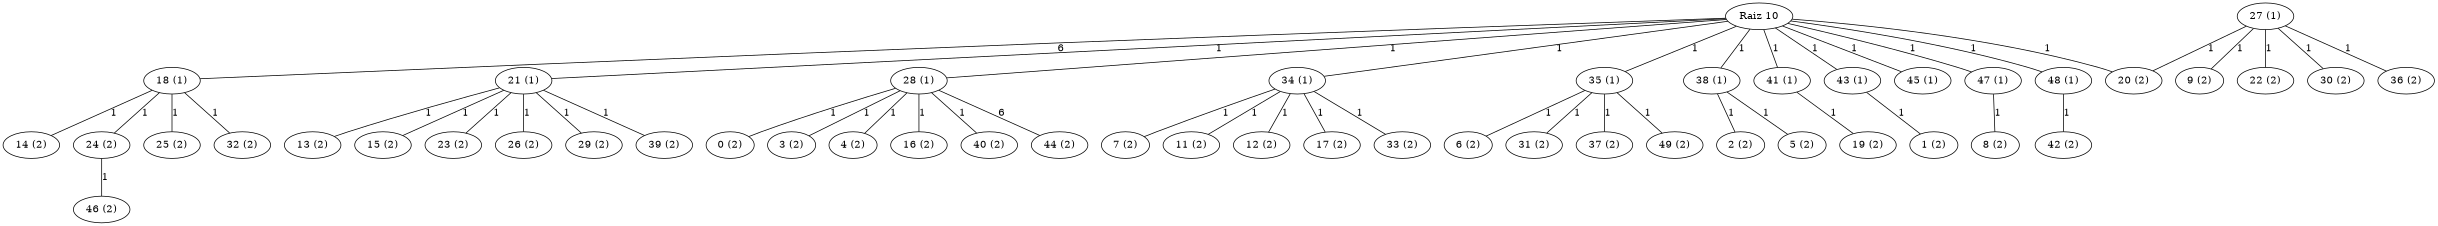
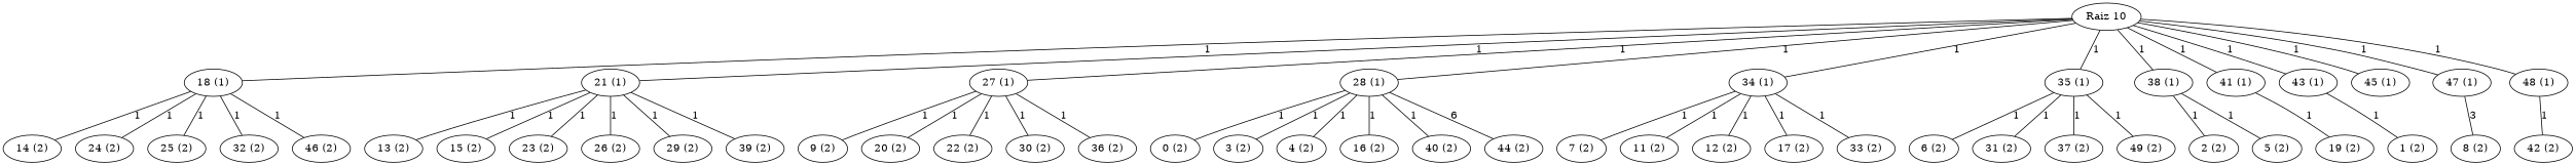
  graph {
    n1 [label="Raiz 10"]
    n2 [label="18 (1)"]
    n3 [label="21 (1)"]
    n4 [label="27 (1)"]
    n5 [label="28 (1)"]
    n6 [label="34 (1)"]
    n7 [label="35 (1)"]
    n8 [label="38 (1)"]
    n9 [label="41 (1)"]
    n10 [label="43 (1)"]
    n11 [label="45 (1)"]
    n12 [label="47 (1)"]
    n13 [label="48 (1)"]
    n14 [label="14 (2)"]
    n15 [label="24 (2)"]
    n16 [label="25 (2)"]
    n17 [label="32 (2)"]
    n18 [label="46 (2)"]
    n19 [label="13 (2)"]
    n20 [label="15 (2)"]
    n21 [label="23 (2)"]
    n22 [label="26 (2)"]
    n23 [label="29 (2)"]
    n24 [label="39 (2)"]
    n25 [label="9 (2)"]
    n26 [label="20 (2)"]
    n27 [label="22 (2)"]
    n28 [label="30 (2)"]
    n29 [label="36 (2)"]
    n30 [label="0 (2)"]
    n31 [label="3 (2)"]
    n32 [label="4 (2)"]
    n33 [label="16 (2)"]
    n34 [label="40 (2)"]
    n35 [label="44 (2)"]
    n36 [label="7 (2)"]
    n37 [label="11 (2)"]
    n38 [label="12 (2)"]
    n39 [label="17 (2)"]
    n40 [label="33 (2)"]
    n41 [label="6 (2)"]
    n42 [label="31 (2)"]
    n43 [label="37 (2)"]
    n44 [label="49 (2)"]
    n45 [label="2 (2)"]
    n46 [label="5 (2)"]
    n47 [label="19 (2)"]
    n48 [label="1 (2)"]
    n49 [label="8 (2)"]
    n50 [label="42 (2)"]
-   n1 -- n2 [label=6]
+   n1 -- n2 [label=1]
    n1 -- n3 [label=1]
-   n1 -- n26 [label=1]
+   n1 -- n4 [label=1]
    n1 -- n5 [label=1]
    n1 -- n6 [label=1]
    n1 -- n7 [label=1]
    n1 -- n8 [label=1]
    n1 -- n9 [label=1]
    n1 -- n10 [label=1]
    n1 -- n11 [label=1]
    n1 -- n12 [label=1]
    n1 -- n13 [label=1]
    n2 -- n14 [label=1]
    n2 -- n15 [label=1]
    n2 -- n16 [label=1]
    n2 -- n17 [label=1]
-   n15 -- n18 [label=1]
+   n2 -- n18 [label=1]
    n3 -- n19 [label=1]
    n3 -- n20 [label=1]
    n3 -- n21 [label=1]
    n3 -- n22 [label=1]
    n3 -- n23 [label=1]
    n3 -- n24 [label=1]
    n4 -- n25 [label=1]
    n4 -- n26 [label=1]
    n4 -- n27 [label=1]
    n4 -- n28 [label=1]
    n4 -- n29 [label=1]
    n5 -- n30 [label=1]
    n5 -- n31 [label=1]
    n5 -- n32 [label=1]
    n5 -- n33 [label=1]
    n5 -- n34 [label=1]
    n5 -- n35 [label=6]
    n6 -- n36 [label=1]
    n6 -- n37 [label=1]
    n6 -- n38 [label=1]
    n6 -- n39 [label=1]
    n6 -- n40 [label=1]
    n7 -- n41 [label=1]
    n7 -- n42 [label=1]
    n7 -- n43 [label=1]
    n7 -- n44 [label=1]
    n8 -- n45 [label=1]
    n8 -- n46 [label=1]
    n9 -- n47 [label=1]
    n10 -- n48 [label=1]
-   n12 -- n49 [label=1]
+   n12 -- n49 [label=3]
    n13 -- n50 [label=1]
  }
